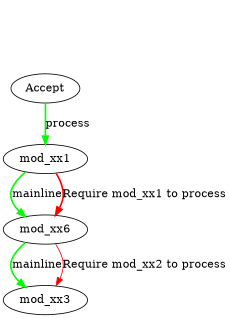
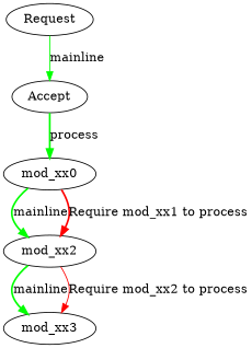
  digraph {
    edge [color=green style=bold]
+   Request
    Accept
-   mod_xx1
-   mod_xx2 [label=mod_xx6]
+   mod_xx1 [label=mod_xx0]
+   mod_xx2
    mod_xx3
+   Request -> Accept [label=mainline style=solid]
    Accept -> mod_xx1 [label=process]
    mod_xx1 -> mod_xx2 [label=mainline]
    mod_xx1 -> mod_xx2 [color=red label="Require mod_xx1 to process"]
    mod_xx2 -> mod_xx3 [label=mainline]
    mod_xx2 -> mod_xx3 [color=red label="Require mod_xx2 to process" style=solid]
  }
